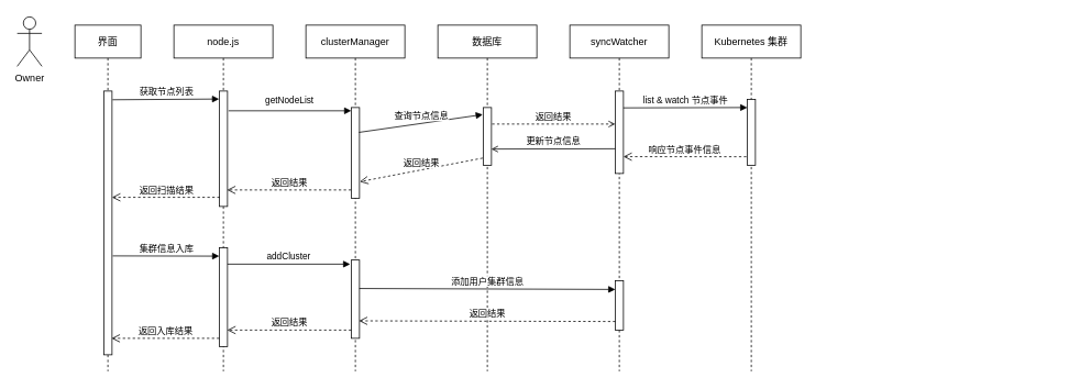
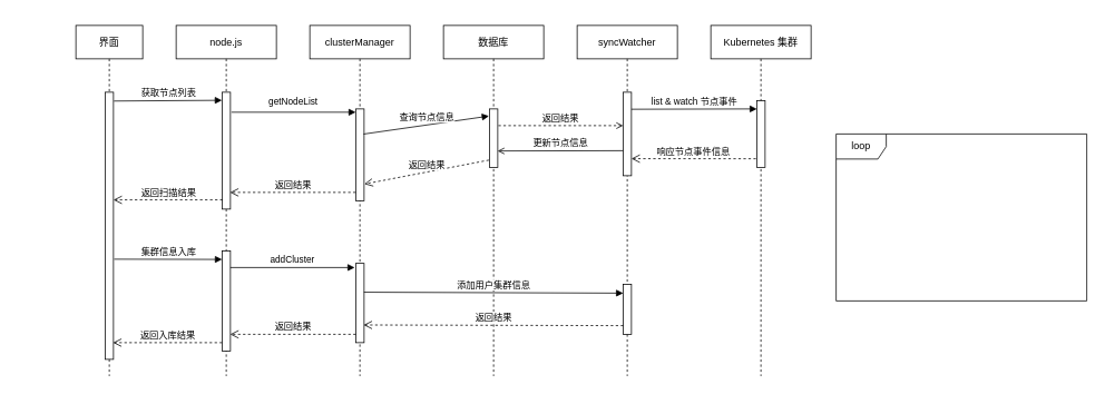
  <mxCell id="0" />
  <mxCell id="1" parent="0" />
  <mxCell id="2" value="syncWatcher" style="shape=umlLifeline;perimeter=lifelinePerimeter;whiteSpace=wrap;html=1;container=1;collapsible=0;recursiveResize=0;outlineConnect=0;" vertex="1" parent="1"><mxGeometry x="690" y="30" width="120" height="420" as="geometry" /></mxCell>
  <mxCell id="3" value="" style="html=1;points=[];perimeter=orthogonalPerimeter;" vertex="1" parent="2"><mxGeometry x="55" y="80" width="10" height="100" as="geometry" /></mxCell>
  <mxCell id="4" value="返回结果" style="html=1;verticalAlign=bottom;endArrow=none;dashed=1;endSize=8;rounded=0;exitX=-0.014;exitY=0.909;exitDx=0;exitDy=0;exitPerimeter=0;entryX=0.952;entryY=0.857;entryDx=0;entryDy=0;entryPerimeter=0;startArrow=open;startFill=0;endFill=0;" edge="1" parent="2"><mxGeometry relative="1" as="geometry"><mxPoint x="55" y="120.01" as="sourcePoint" /><mxPoint x="-95.34" y="120" as="targetPoint" /></mxGeometry></mxCell>
  <mxCell id="5" value="数据库" style="shape=umlLifeline;perimeter=lifelinePerimeter;whiteSpace=wrap;html=1;container=1;collapsible=0;recursiveResize=0;outlineConnect=0;" vertex="1" parent="1"><mxGeometry x="530" y="30" width="120" height="420" as="geometry" /></mxCell>
  <mxCell id="6" value="" style="html=1;points=[];perimeter=orthogonalPerimeter;" vertex="1" parent="5"><mxGeometry x="55" y="100" width="10" height="70" as="geometry" /></mxCell>
  <mxCell id="7" value="clusterManager" style="shape=umlLifeline;perimeter=lifelinePerimeter;whiteSpace=wrap;html=1;container=1;collapsible=0;recursiveResize=0;outlineConnect=0;" vertex="1" parent="1"><mxGeometry x="370" y="30" width="120" height="420" as="geometry" /></mxCell>
  <mxCell id="8" value="node.js" style="shape=umlLifeline;perimeter=lifelinePerimeter;whiteSpace=wrap;html=1;container=1;collapsible=0;recursiveResize=0;outlineConnect=0;" vertex="1" parent="1"><mxGeometry x="210" y="30" width="120" height="420" as="geometry" /></mxCell>
  <mxCell id="9" value="界面" style="shape=umlLifeline;perimeter=lifelinePerimeter;whiteSpace=wrap;html=1;container=1;collapsible=0;recursiveResize=0;outlineConnect=0;" vertex="1" parent="1"><mxGeometry x="90" y="30" width="80" height="420" as="geometry" /></mxCell>
- <mxCell id="10" value="Owner" style="shape=umlActor;verticalLabelPosition=bottom;verticalAlign=top;html=1;outlineConnect=0;" vertex="1" parent="1"><mxGeometry x="20" y="20" width="30" height="60" as="geometry" /></mxCell>
  <mxCell id="11" value="" style="html=1;points=[];perimeter=orthogonalPerimeter;" vertex="1" parent="1"><mxGeometry x="125" y="110" width="10" height="320" as="geometry" /></mxCell>
  <mxCell id="12" value="" style="html=1;points=[];perimeter=orthogonalPerimeter;" vertex="1" parent="1"><mxGeometry x="265" y="110" width="10" height="140" as="geometry" /></mxCell>
  <mxCell id="13" value="获取节点列表" style="html=1;verticalAlign=bottom;endArrow=block;rounded=0;exitX=1.06;exitY=0.033;exitDx=0;exitDy=0;exitPerimeter=0;entryX=-0.014;entryY=0.069;entryDx=0;entryDy=0;entryPerimeter=0;" edge="1" parent="1" source="11" target="12"><mxGeometry width="80" relative="1" as="geometry"><mxPoint x="170" y="189.58" as="sourcePoint" /><mxPoint x="250" y="130" as="targetPoint" /></mxGeometry></mxCell>
  <mxCell id="14" value="" style="html=1;points=[];perimeter=orthogonalPerimeter;" vertex="1" parent="1"><mxGeometry x="425" y="130" width="10" height="110" as="geometry" /></mxCell>
  <mxCell id="15" value="getNodeList" style="html=1;verticalAlign=bottom;endArrow=block;rounded=0;exitX=1.124;exitY=0.171;exitDx=0;exitDy=0;exitPerimeter=0;" edge="1" parent="1" source="12" target="14"><mxGeometry x="-0.008" y="4" width="80" relative="1" as="geometry"><mxPoint x="145.51" y="310" as="sourcePoint" /><mxPoint x="370" y="230" as="targetPoint" /><mxPoint as="offset" /></mxGeometry></mxCell>
  <mxCell id="16" value="查询节点信息" style="html=1;verticalAlign=bottom;endArrow=block;rounded=0;entryX=-0.05;entryY=0.122;entryDx=0;entryDy=0;entryPerimeter=0;exitX=0.933;exitY=0.274;exitDx=0;exitDy=0;exitPerimeter=0;" edge="1" parent="1" source="14" target="6"><mxGeometry width="80" relative="1" as="geometry"><mxPoint x="470" y="130" as="sourcePoint" /><mxPoint x="570" y="180" as="targetPoint" /></mxGeometry></mxCell>
  <mxCell id="17" value="返回结果" style="html=1;verticalAlign=bottom;endArrow=open;dashed=1;endSize=8;rounded=0;exitX=-0.063;exitY=0.876;exitDx=0;exitDy=0;exitPerimeter=0;entryX=1.033;entryY=0.818;entryDx=0;entryDy=0;entryPerimeter=0;" edge="1" parent="1" source="6" target="14"><mxGeometry relative="1" as="geometry"><mxPoint x="530" y="310" as="sourcePoint" /><mxPoint x="460" y="200" as="targetPoint" /></mxGeometry></mxCell>
  <mxCell id="18" value="返回结果" style="html=1;verticalAlign=bottom;endArrow=open;dashed=1;endSize=8;rounded=0;exitX=-0.014;exitY=0.909;exitDx=0;exitDy=0;exitPerimeter=0;entryX=0.952;entryY=0.857;entryDx=0;entryDy=0;entryPerimeter=0;" edge="1" parent="1" source="14" target="12"><mxGeometry relative="1" as="geometry"><mxPoint x="359.04" y="340.1" as="sourcePoint" /><mxPoint x="210" y="340" as="targetPoint" /></mxGeometry></mxCell>
  <mxCell id="19" value="返回扫描结果" style="html=1;verticalAlign=bottom;endArrow=open;dashed=1;endSize=8;rounded=0;exitX=0.055;exitY=0.921;exitDx=0;exitDy=0;exitPerimeter=0;" edge="1" parent="1" source="12" target="11"><mxGeometry relative="1" as="geometry"><mxPoint x="320.34" y="320.01" as="sourcePoint" /><mxPoint x="150" y="250" as="targetPoint" /></mxGeometry></mxCell>
  <mxCell id="20" value="" style="html=1;points=[];perimeter=orthogonalPerimeter;" vertex="1" parent="1"><mxGeometry x="265" y="300" width="10" height="120" as="geometry" /></mxCell>
  <mxCell id="21" value="" style="html=1;points=[];perimeter=orthogonalPerimeter;" vertex="1" parent="1"><mxGeometry x="425" y="315" width="10" height="95" as="geometry" /></mxCell>
  <mxCell id="22" value="addCluster" style="html=1;verticalAlign=bottom;endArrow=block;rounded=0;exitX=1.124;exitY=0.171;exitDx=0;exitDy=0;exitPerimeter=0;" edge="1" parent="1"><mxGeometry width="80" relative="1" as="geometry"><mxPoint x="275" y="320" as="sourcePoint" /><mxPoint x="423.76" y="320" as="targetPoint" /></mxGeometry></mxCell>
  <mxCell id="23" value="集群信息入库" style="html=1;verticalAlign=bottom;endArrow=block;rounded=0;exitX=1.071;exitY=0.026;exitDx=0;exitDy=0;exitPerimeter=0;entryX=-0.014;entryY=0.069;entryDx=0;entryDy=0;entryPerimeter=0;" edge="1" parent="1"><mxGeometry width="80" relative="1" as="geometry"><mxPoint x="135.85" y="310" as="sourcePoint" /><mxPoint x="265" y="310.3" as="targetPoint" /></mxGeometry></mxCell>
  <mxCell id="24" value="" style="html=1;points=[];perimeter=orthogonalPerimeter;" vertex="1" parent="1"><mxGeometry x="745" y="340" width="10" height="60" as="geometry" /></mxCell>
  <mxCell id="25" value="添加用户集群信息" style="html=1;verticalAlign=bottom;endArrow=block;rounded=0;exitX=0.98;exitY=0.364;exitDx=0;exitDy=0;exitPerimeter=0;entryX=0.017;entryY=0.178;entryDx=0;entryDy=0;entryPerimeter=0;" edge="1" parent="1" source="21" target="24"><mxGeometry width="80" relative="1" as="geometry"><mxPoint x="490" y="500" as="sourcePoint" /><mxPoint x="638.76" y="500" as="targetPoint" /></mxGeometry></mxCell>
  <mxCell id="26" value="返回结果" style="html=1;verticalAlign=bottom;endArrow=open;dashed=1;endSize=8;rounded=0;entryX=0.94;entryY=0.777;entryDx=0;entryDy=0;entryPerimeter=0;exitX=0.02;exitY=0.827;exitDx=0;exitDy=0;exitPerimeter=0;" edge="1" parent="1" source="24" target="21"><mxGeometry relative="1" as="geometry"><mxPoint x="730" y="400" as="sourcePoint" /><mxPoint x="435.96" y="414" as="targetPoint" /></mxGeometry></mxCell>
  <mxCell id="27" value="返回结果" style="html=1;verticalAlign=bottom;endArrow=open;dashed=1;endSize=8;rounded=0;exitX=-0.014;exitY=0.909;exitDx=0;exitDy=0;exitPerimeter=0;entryX=0.952;entryY=0.857;entryDx=0;entryDy=0;entryPerimeter=0;" edge="1" parent="1"><mxGeometry relative="1" as="geometry"><mxPoint x="425" y="400.01" as="sourcePoint" /><mxPoint x="274.66" y="400" as="targetPoint" /></mxGeometry></mxCell>
  <mxCell id="28" value="返回入库结果" style="html=1;verticalAlign=bottom;endArrow=open;dashed=1;endSize=8;rounded=0;exitX=0.055;exitY=0.921;exitDx=0;exitDy=0;exitPerimeter=0;" edge="1" parent="1"><mxGeometry relative="1" as="geometry"><mxPoint x="265" y="410" as="sourcePoint" /><mxPoint x="134.45" y="410" as="targetPoint" /></mxGeometry></mxCell>
  <mxCell id="29" value="Kubernetes 集群" style="shape=umlLifeline;perimeter=lifelinePerimeter;whiteSpace=wrap;html=1;container=1;collapsible=0;recursiveResize=0;outlineConnect=0;" vertex="1" parent="1"><mxGeometry x="850" y="30" width="120" height="420" as="geometry" /></mxCell>
  <mxCell id="30" value="" style="html=1;points=[];perimeter=orthogonalPerimeter;" vertex="1" parent="29"><mxGeometry x="55" y="90" width="10" height="80" as="geometry" /></mxCell>
+ <mxCell id="31" value="loop" style="shape=umlFrame;whiteSpace=wrap;html=1;" vertex="1" parent="1"><mxGeometry x="1000" y="160" width="300" height="200" as="geometry" /></mxCell>
  <mxCell id="32" value="list &amp;amp; watch 节点事件" style="html=1;verticalAlign=bottom;endArrow=block;rounded=0;entryX=-0.05;entryY=0.122;entryDx=0;entryDy=0;entryPerimeter=0;exitX=0.933;exitY=0.274;exitDx=0;exitDy=0;exitPerimeter=0;" edge="1" parent="1"><mxGeometry width="80" relative="1" as="geometry"><mxPoint x="755" y="130.38" as="sourcePoint" /><mxPoint x="905.17" y="130" as="targetPoint" /></mxGeometry></mxCell>
  <mxCell id="33" value="响应节点事件信息" style="html=1;verticalAlign=bottom;endArrow=open;dashed=1;endSize=8;rounded=0;exitX=-0.063;exitY=0.876;exitDx=0;exitDy=0;exitPerimeter=0;entryX=1.033;entryY=0.818;entryDx=0;entryDy=0;entryPerimeter=0;" edge="1" parent="1"><mxGeometry relative="1" as="geometry"><mxPoint x="904.04" y="189.68" as="sourcePoint" /><mxPoint x="755" y="189.58" as="targetPoint" /></mxGeometry></mxCell>
  <mxCell id="34" value="更新节点信息" style="html=1;verticalAlign=bottom;endArrow=none;rounded=0;entryX=-0.05;entryY=0.122;entryDx=0;entryDy=0;entryPerimeter=0;exitX=0.933;exitY=0.274;exitDx=0;exitDy=0;exitPerimeter=0;startArrow=open;startFill=0;endFill=0;" edge="1" parent="1"><mxGeometry width="80" relative="1" as="geometry"><mxPoint x="594.83" y="180.38" as="sourcePoint" /><mxPoint x="745" y="180" as="targetPoint" /></mxGeometry></mxCell>
